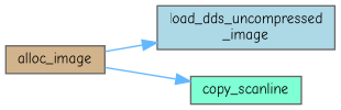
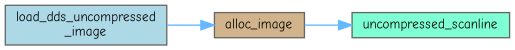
  digraph {
    fontname="Comic Neue"
    rankdir=LR
    node [color=grey40 fontname="Comic Neue" fontsize=10 shape=box style=filled]
    edge [color=steelblue1 fontname="Comic Neue" fontsize=10 labelfontname=Helvetica labelfontsize=10 style=solid]
    n1 [color=gray40 fillcolor=lightblue fontcolor=black height=0.2 label="load_dds_uncompressed\l_image" width=0.4]
    n2 [fillcolor=tan height=0.2 label=alloc_image width=0.4]
-   n3 [fillcolor=aquamarine height=0.2 label=copy_scanline width=0.4]
-   n2 -> n1
+   n3 [fillcolor=aquamarine height=0.2 label=uncompressed_scanline width=0.4]
+   n1 -> n2
    n2 -> n3
  }
